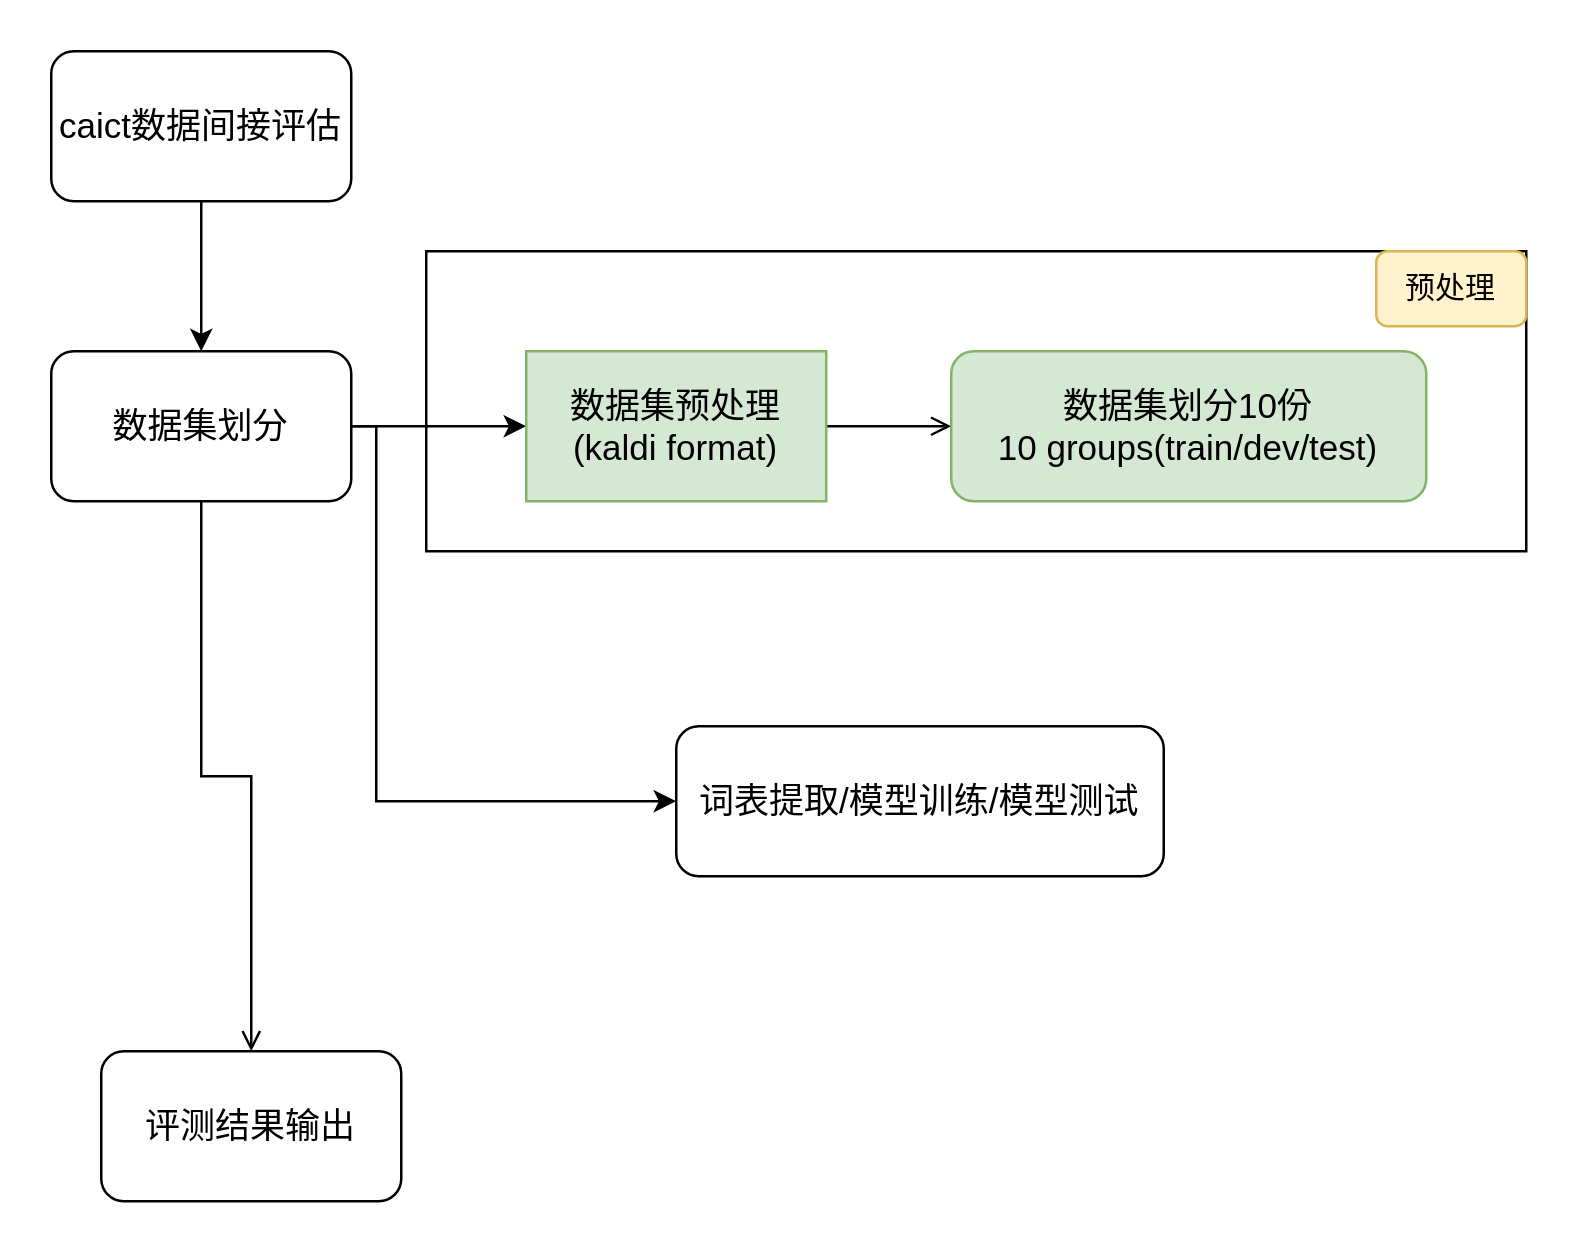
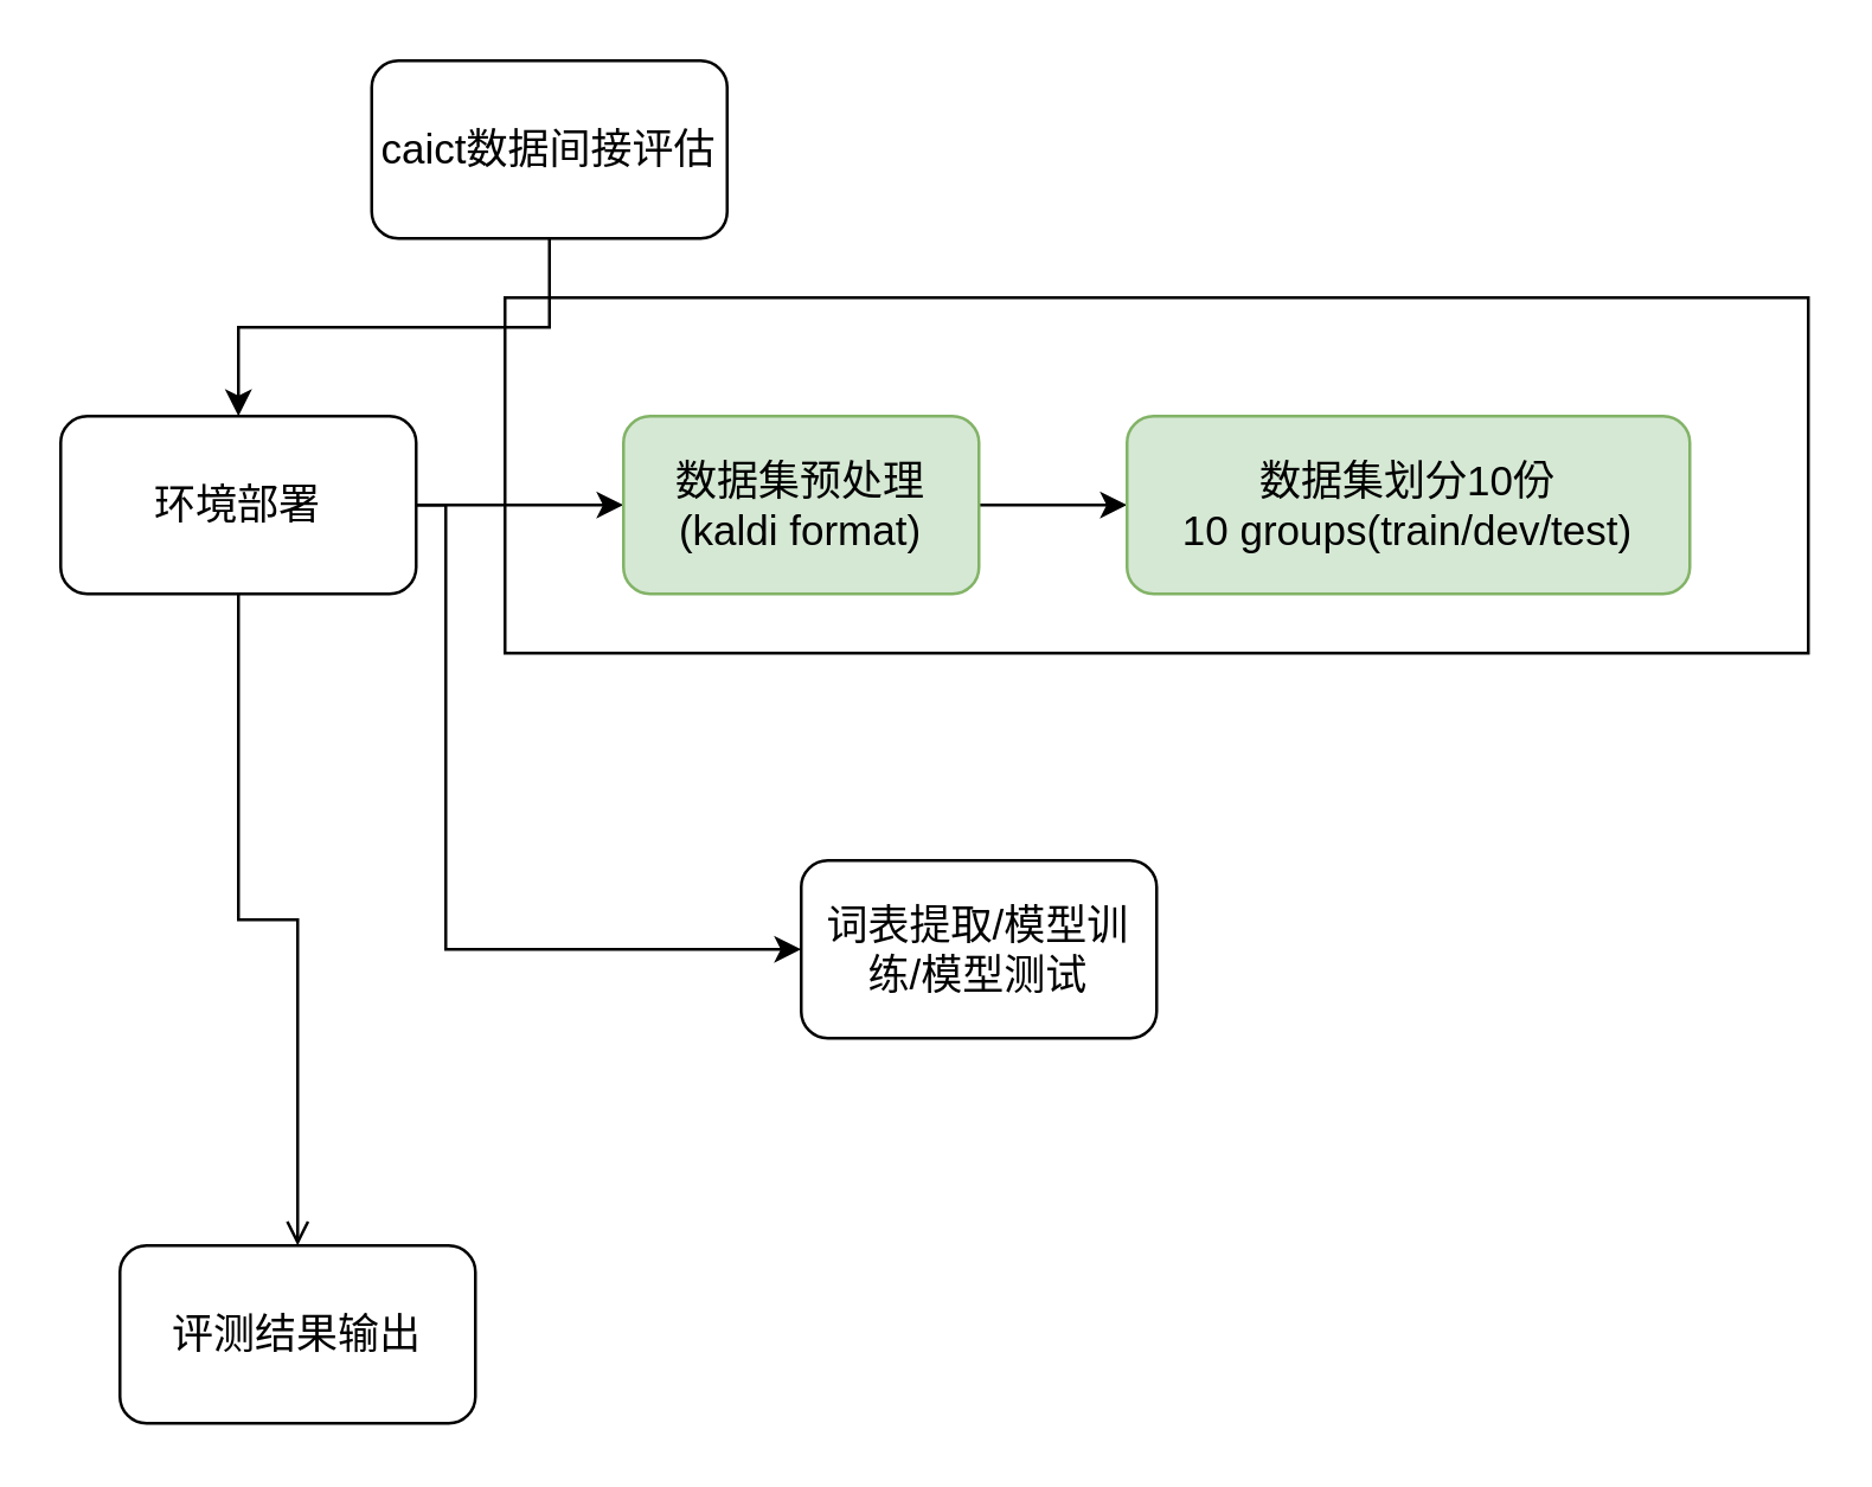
  <mxCell id="0" />
  <mxCell id="1" parent="0" />
  <mxCell id="2" value="" style="rounded=0;whiteSpace=wrap;html=1;" parent="1" vertex="1"><mxGeometry x="170" y="100" width="440" height="120" as="geometry" /></mxCell>
  <mxCell id="3" value="" style="edgeStyle=orthogonalEdgeStyle;rounded=0;orthogonalLoop=1;jettySize=auto;html=1;" parent="1" source="4" target="8" edge="1"><mxGeometry relative="1" as="geometry" /></mxCell>
- <mxCell id="4" value="caict数据间接评估" style="rounded=1;whiteSpace=wrap;html=1;fontSize=14;" parent="1" vertex="1"><mxGeometry x="20" y="20" width="120" height="60" as="geometry" /></mxCell>
+ <mxCell id="4" value="caict数据间接评估" style="rounded=1;whiteSpace=wrap;html=1;fontSize=14;" parent="1" vertex="1"><mxGeometry x="125" y="20" width="120" height="60" as="geometry" /></mxCell>
  <mxCell id="5" value="" style="edgeStyle=orthogonalEdgeStyle;rounded=0;orthogonalLoop=1;jettySize=auto;html=1;" parent="1" source="8" target="10" edge="1"><mxGeometry relative="1" as="geometry" /></mxCell>
  <mxCell id="6" value="" style="edgeStyle=orthogonalEdgeStyle;rounded=0;orthogonalLoop=1;jettySize=auto;html=1;" parent="1" target="13" edge="1"><mxGeometry relative="1" as="geometry"><mxPoint x="140" y="170" as="sourcePoint" /><Array as="points"><mxPoint x="150" y="170" /><mxPoint x="150" y="320" /></Array></mxGeometry></mxCell>
  <mxCell id="7" value="" style="edgeStyle=orthogonalEdgeStyle;rounded=0;orthogonalLoop=1;jettySize=auto;html=1;endArrow=open;" parent="1" source="8" target="14" edge="1"><mxGeometry relative="1" as="geometry" /></mxCell>
- <mxCell id="8" value="数据集划分" style="rounded=1;whiteSpace=wrap;html=1;fontSize=14;" parent="1" vertex="1"><mxGeometry x="20" y="140" width="120" height="60" as="geometry" /></mxCell>
- <mxCell id="9" value="" style="edgeStyle=orthogonalEdgeStyle;rounded=0;orthogonalLoop=1;jettySize=auto;html=1;endArrow=open;" parent="1" source="10" target="11" edge="1"><mxGeometry relative="1" as="geometry" /></mxCell>
- <mxCell id="10" value="数据集预处理&lt;br&gt;(kaldi format)" style="whiteSpace=wrap;html=1;fontSize=14;fillColor=#d5e8d4;strokeColor=#82b366;rounded=0;" parent="1" vertex="1"><mxGeometry x="210" y="140" width="120" height="60" as="geometry" /></mxCell>
+ <mxCell id="8" value="环境部署" style="rounded=1;whiteSpace=wrap;html=1;fontSize=14;" parent="1" vertex="1"><mxGeometry x="20" y="140" width="120" height="60" as="geometry" /></mxCell>
+ <mxCell id="9" value="" style="edgeStyle=orthogonalEdgeStyle;rounded=0;orthogonalLoop=1;jettySize=auto;html=1;" parent="1" source="10" target="11" edge="1"><mxGeometry relative="1" as="geometry" /></mxCell>
+ <mxCell id="10" value="数据集预处理&lt;br&gt;(kaldi format)" style="rounded=1;whiteSpace=wrap;html=1;fontSize=14;fillColor=#d5e8d4;strokeColor=#82b366;" parent="1" vertex="1"><mxGeometry x="210" y="140" width="120" height="60" as="geometry" /></mxCell>
  <mxCell id="11" value="数据集划分10份&lt;br&gt;10 groups(train/dev/test)" style="rounded=1;whiteSpace=wrap;html=1;fontSize=14;fillColor=#d5e8d4;strokeColor=#82b366;" parent="1" vertex="1"><mxGeometry x="380" y="140" width="190" height="60" as="geometry" /></mxCell>
- <mxCell id="12" value="预处理" style="rounded=1;whiteSpace=wrap;html=1;fillColor=#fff2cc;strokeColor=#d6b656;" parent="1" vertex="1"><mxGeometry x="550" y="100" width="60" height="30" as="geometry" /></mxCell>
- <mxCell id="13" value="词表提取/模型训练/模型测试" style="rounded=1;whiteSpace=wrap;html=1;fontSize=14;" parent="1" vertex="1"><mxGeometry x="270" y="290" width="195" height="60" as="geometry" /></mxCell>
+ <mxCell id="13" value="词表提取/模型训练/模型测试" style="rounded=1;whiteSpace=wrap;html=1;fontSize=14;" parent="1" vertex="1"><mxGeometry x="270" y="290" width="120" height="60" as="geometry" /></mxCell>
  <mxCell id="14" value="评测结果输出" style="rounded=1;whiteSpace=wrap;html=1;fontSize=14;" parent="1" vertex="1"><mxGeometry x="40" y="420" width="120" height="60" as="geometry" /></mxCell>
